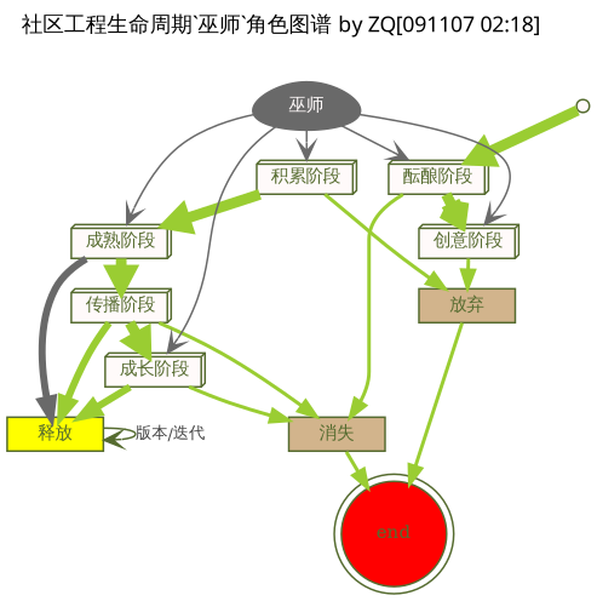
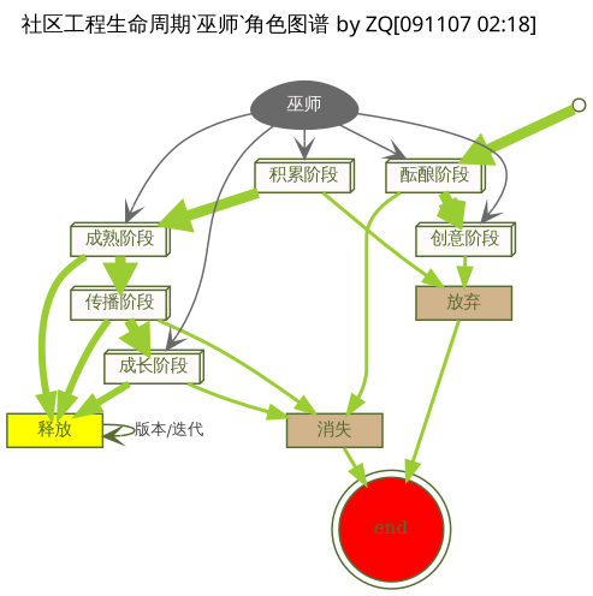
  digraph {
    fontname="VeraSansYuanTi-Regular.ttf"
    fontsize=12.0
    label="社区工程生命周期`巫师`角色图谱 by ZQ[091107 02:18]"
    labeljust=l
    labelloc=t
    rankdir=TB
    ranksep=0.2
    node [color=darkolivegreen fillcolor=snow fontcolor=darkolivegreen fontsize=10.0 shape=box3d style=filled]
    edge [arrowhead=normal arrowtail=none color=yellowgreen fontcolor=gray25 fontsize=9.0 style="setlinewidth(2)"]
    n1 [height=0.1 label="开始" shape=point]
    n2 [height=0.1 label="酝酿阶段"]
    n3 [height=0.1 label="创意阶段"]
    n4 [fillcolor=tan height=0.1 label="消失" shape=box]
    end [fillcolor=red height=0.1 shape=doublecircle]
    n6 [fillcolor=tan height=0.1 label="放弃" shape=box]
    n7 [height=0.1 label="积累阶段"]
    n8 [height=0.1 label="成熟阶段"]
    n9 [height=0.1 label="传播阶段"]
    n10 [fillcolor=yellow height=0.1 label="释放" shape=box]
    n11 [height=0.1 label="成长阶段"]
    n12 [color=dimgray fillcolor=dimgray fontcolor=snow height=0.1 label="巫师" shape=egg]
    n1 -> n2 [style="setlinewidth(6)"]
    n2 -> n3 [arrowhead=vee style="setlinewidth(6)"]
    n2 -> n4
    n3 -> n6
    n4 -> end
    n6 -> end
    n7 -> n6
    n7 -> n8 [style="setlinewidth(6)"]
    n8 -> n9 [style="setlinewidth(6)"]
-   n8 -> n10 [color=dimgray style="setlinewidth(4)"]
+   n8 -> n10 [style="setlinewidth(4)"]
    n9 -> n4
    n9 -> n10 [style="setlinewidth(4)"]
    n9 -> n11 [style="setlinewidth(6)"]
    n10 -> n10 [arrowhead=vee color=darkolivegreen label="版本/迭代" style=""]
    n11 -> n4
    n11 -> n10 [style="setlinewidth(4)"]
    n12 -> n2 [arrowhead=vee color=dimgray style=""]
    n12 -> n3 [arrowhead=vee color=dimgray style=""]
    n12 -> n7 [arrowhead=vee color=dimgray style=""]
    n12 -> n8 [arrowhead=vee color=dimgray style=""]
    n12 -> n11 [arrowhead=vee color=dimgray style=""]
  }
